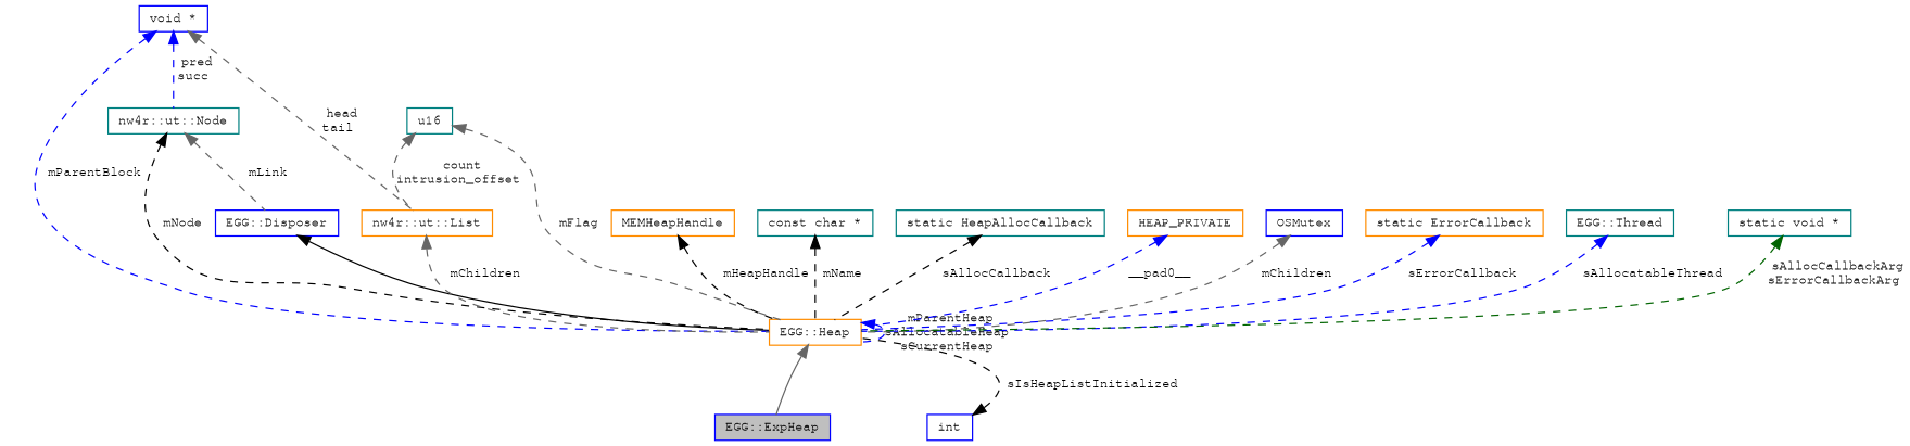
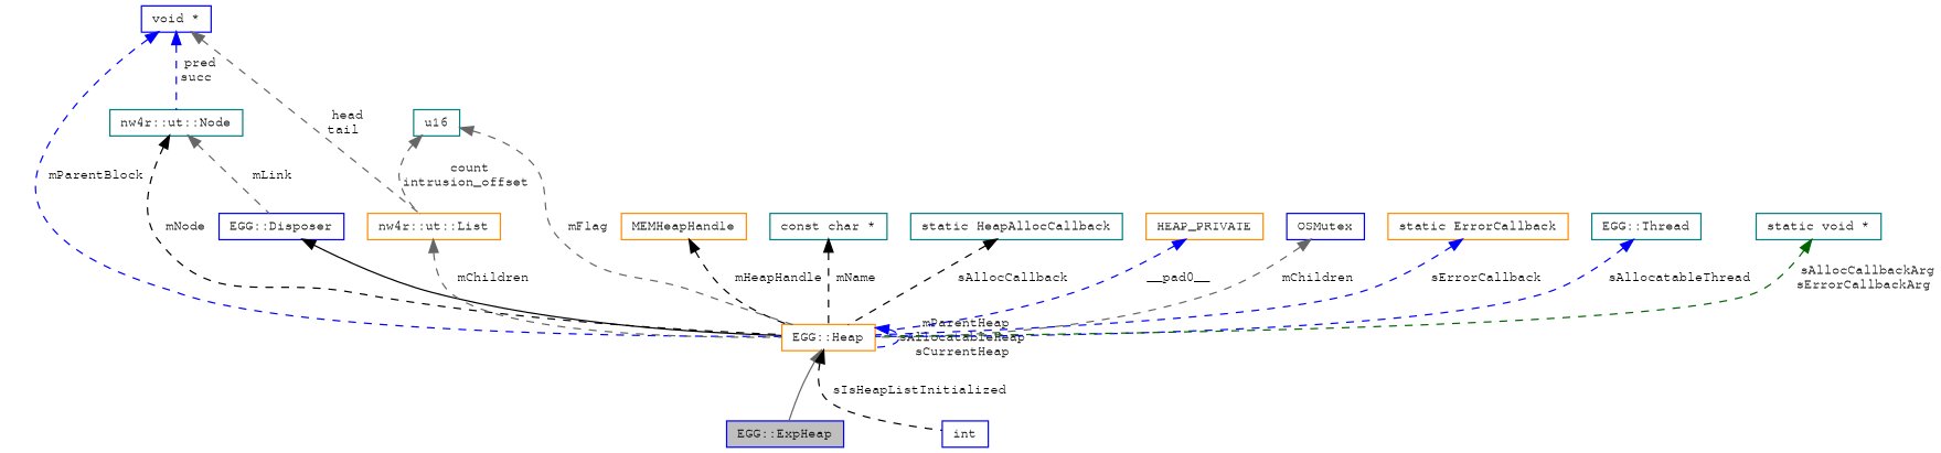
  digraph {
    rankdir=TB
    node [color=teal fillcolor=white fontname=FreeMono fontsize=10 shape=record style=filled]
    edge [color=gray40 dir=back fontname=FreeMono fontsize=10 labelfontname=FreeMono labelfontsize=10 style=dashed]
    n1 [color=blue fillcolor=grey75 fontcolor=black height=0.2 label="EGG::ExpHeap" width=0.4]
    n2 [color=darkorange height=0.2 label="EGG::Heap" width=0.4]
    n3 [color=blue height=0.2 label="EGG::Disposer" width=0.4]
    n4 [height=0.2 label="nw4r::ut::Node" width=0.4]
    n5 [color=blue height=0.2 label="void *" width=0.4]
    n6 [color=darkorange height=0.2 label="nw4r::ut::List" width=0.4]
    n7 [height=0.2 label=u16 width=0.4]
    n8 [color=darkorange height=0.2 label=MEMHeapHandle width=0.4]
    n9 [color=blue height=0.2 label=int width=0.4]
    n10 [height=0.2 label="const char *" width=0.4]
    n11 [height=0.2 label="static HeapAllocCallback" width=0.4]
    n12 [color=darkorange height=0.2 label=HEAP_PRIVATE width=0.4]
    n13 [color=blue height=0.2 label=OSMutex width=0.4]
    n14 [color=darkorange height=0.2 label="static ErrorCallback" width=0.4]
    n15 [height=0.2 label="EGG::Thread" width=0.4]
    n16 [height=0.2 label="static void *" width=0.4]
    n2 -> n1 [style=solid]
    n2 -> n2 [color=blue label=" mParentHeap\nsAllocatableHeap\nsCurrentHeap"]
    n3 -> n2 [color=black style=solid]
    n4 -> n2 [color=black label=" mNode"]
    n4 -> n3 [label=" mLink"]
    n5 -> n2 [color=blue label=" mParentBlock"]
    n5 -> n4 [color=blue label=" pred\nsucc"]
    n5 -> n6 [label=" head\ntail"]
    n6 -> n2 [label=" mChildren"]
    n7 -> n2 [label=" mFlag"]
    n7 -> n6 [label=" count\nintrusion_offset"]
    n8 -> n2 [color=black label=" mHeapHandle"]
-   n9 -> n2 [color=black label=" sIsHeapListInitialized"]
+   n2 -> n9 [color=black label=" sIsHeapListInitialized"]
    n10 -> n2 [color=black label=" mName"]
    n11 -> n2 [color=black label=" sAllocCallback"]
    n12 -> n2 [color=blue label=" __pad0__"]
    n13 -> n2 [label=" mChildren"]
    n14 -> n2 [color=blue label=" sErrorCallback"]
    n15 -> n2 [color=blue label=" sAllocatableThread"]
    n16 -> n2 [color=darkgreen label=" sAllocCallbackArg\nsErrorCallbackArg"]
  }
